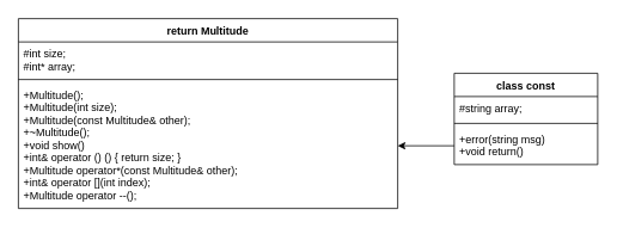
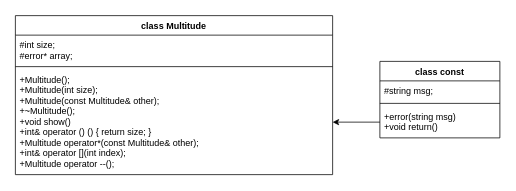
  <mxCell id="0" />
  <mxCell id="1" parent="0" />
- <mxCell id="2" value="return Multitude" style="swimlane;fontStyle=1;align=center;verticalAlign=top;childLayout=stackLayout;horizontal=1;startSize=26;horizontalStack=0;resizeParent=1;resizeParentMax=0;resizeLast=0;collapsible=1;marginBottom=0;" vertex="1" parent="1"><mxGeometry x="20" y="20" width="423" height="212" as="geometry" /></mxCell>
- <mxCell id="3" value="#int size;&#10;#int* array;" style="text;strokeColor=none;fillColor=none;align=left;verticalAlign=top;spacingLeft=4;spacingRight=4;overflow=hidden;rotatable=0;points=[[0,0.5],[1,0.5]];portConstraint=eastwest;" vertex="1" parent="2"><mxGeometry y="26" width="423" height="38" as="geometry" /></mxCell>
+ <mxCell id="2" value="class Multitude" style="swimlane;fontStyle=1;align=center;verticalAlign=top;childLayout=stackLayout;horizontal=1;startSize=26;horizontalStack=0;resizeParent=1;resizeParentMax=0;resizeLast=0;collapsible=1;marginBottom=0;" vertex="1" parent="1"><mxGeometry x="20" y="20" width="423" height="212" as="geometry" /></mxCell>
+ <mxCell id="3" value="#int size;&#10;#error* array;" style="text;strokeColor=none;fillColor=none;align=left;verticalAlign=top;spacingLeft=4;spacingRight=4;overflow=hidden;rotatable=0;points=[[0,0.5],[1,0.5]];portConstraint=eastwest;" vertex="1" parent="2"><mxGeometry y="26" width="423" height="38" as="geometry" /></mxCell>
  <mxCell id="4" value="" style="line;strokeWidth=1;fillColor=none;align=left;verticalAlign=middle;spacingTop=-1;spacingLeft=3;spacingRight=3;rotatable=0;labelPosition=right;points=[];portConstraint=eastwest;" vertex="1" parent="2"><mxGeometry y="64" width="423" height="8" as="geometry" /></mxCell>
  <mxCell id="5" value="+Multitude();&#10;+Multitude(int size);&#10;+Multitude(const Multitude&amp; other);&#10;+~Multitude();&#10;+void show()&#10;+int&amp; operator () () { return size; }&#10;+Multitude operator*(const Multitude&amp; other);&#10;+int&amp; operator [](int index);&#10;+Multitude operator --();" style="text;strokeColor=none;fillColor=none;align=left;verticalAlign=top;spacingLeft=4;spacingRight=4;overflow=hidden;rotatable=0;points=[[0,0.5],[1,0.5]];portConstraint=eastwest;" vertex="1" parent="2"><mxGeometry y="72" width="423" height="140" as="geometry" /></mxCell>
  <mxCell id="6" value="class const" style="swimlane;fontStyle=1;align=center;verticalAlign=top;childLayout=stackLayout;horizontal=1;startSize=26;horizontalStack=0;resizeParent=1;resizeParentMax=0;resizeLast=0;collapsible=1;marginBottom=0;" vertex="1" parent="1"><mxGeometry x="506" y="81" width="160" height="102" as="geometry" /></mxCell>
- <mxCell id="7" value="#string array;" style="text;strokeColor=none;fillColor=none;align=left;verticalAlign=top;spacingLeft=4;spacingRight=4;overflow=hidden;rotatable=0;points=[[0,0.5],[1,0.5]];portConstraint=eastwest;" vertex="1" parent="6"><mxGeometry y="26" width="160" height="26" as="geometry" /></mxCell>
+ <mxCell id="7" value="#string msg;" style="text;strokeColor=none;fillColor=none;align=left;verticalAlign=top;spacingLeft=4;spacingRight=4;overflow=hidden;rotatable=0;points=[[0,0.5],[1,0.5]];portConstraint=eastwest;" vertex="1" parent="6"><mxGeometry y="26" width="160" height="26" as="geometry" /></mxCell>
  <mxCell id="8" value="" style="line;strokeWidth=1;fillColor=none;align=left;verticalAlign=middle;spacingTop=-1;spacingLeft=3;spacingRight=3;rotatable=0;labelPosition=right;points=[];portConstraint=eastwest;" vertex="1" parent="6"><mxGeometry y="52" width="160" height="8" as="geometry" /></mxCell>
  <mxCell id="9" value="+error(string msg)&#10;+void return()" style="text;strokeColor=none;fillColor=none;align=left;verticalAlign=top;spacingLeft=4;spacingRight=4;overflow=hidden;rotatable=0;points=[[0,0.5],[1,0.5]];portConstraint=eastwest;" vertex="1" parent="6"><mxGeometry y="60" width="160" height="42" as="geometry" /></mxCell>
  <mxCell id="10" style="edgeStyle=orthogonalEdgeStyle;rounded=0;orthogonalLoop=1;jettySize=auto;html=1;exitX=0;exitY=0.5;exitDx=0;exitDy=0;entryX=1;entryY=0.5;entryDx=0;entryDy=0;" edge="1" parent="1" source="9" target="5"><mxGeometry relative="1" as="geometry" /></mxCell>
